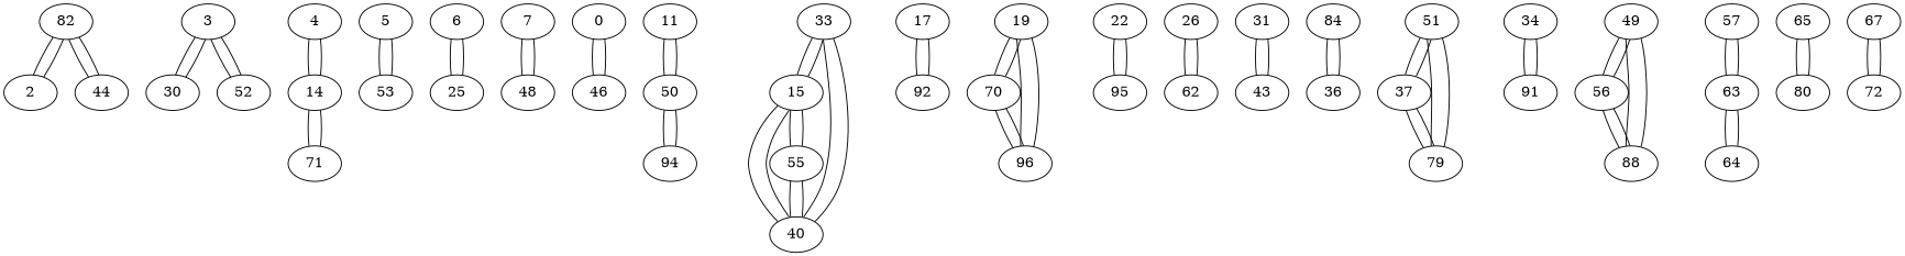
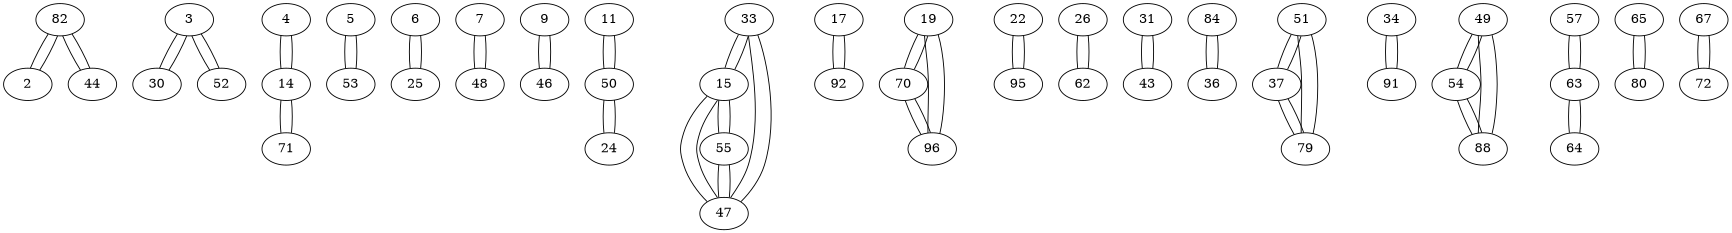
  graph {
    n1 [label=82]
    2
    44
    3
    30
    n6 [label=52]
    4
    14
    n9 [label=71]
    5
    53
    6
    25
    7
    48
-   9 [label=0]
+   9
    46
    n18 [label=11]
    50
-   94
+   94 [label=24]
    n21 [label=33]
    15
-   47 [label=40]
+   47
    55
    17
    92
    19
    70
    96
    22
    95
    26
    62
    31
    43
    n36 [label=84]
    36
    n38 [label=51]
    37
    79
    n41 [label=34]
    91
    49
-   54 [label=56]
+   54
    88
    57
    63
    64
    65
    80
    67
    72
    n1 -- 2
    n1 -- 44
    2 -- n1
    44 -- n1
    3 -- 30
    3 -- n6
    30 -- 3
    n6 -- 3
    4 -- 14
    14 -- 4
    14 -- n9
    n9 -- 14
    5 -- 53
    53 -- 5
    6 -- 25
    25 -- 6
    7 -- 48
    48 -- 7
    9 -- 46
    46 -- 9
    n18 -- 50
    50 -- n18
    50 -- 94
    94 -- 50
    n21 -- 15
    n21 -- 47
    15 -- n21
    15 -- 47
    15 -- 55
    47 -- n21
    47 -- 15
    47 -- 55
    55 -- 15
    55 -- 47
    17 -- 92
    92 -- 17
    19 -- 70
    19 -- 96
    70 -- 19
    70 -- 96
    96 -- 19
    96 -- 70
    22 -- 95
    95 -- 22
    26 -- 62
    62 -- 26
    31 -- 43
    43 -- 31
    n36 -- 36
    36 -- n36
    n38 -- 37
    n38 -- 79
    37 -- n38
    37 -- 79
    79 -- n38
    79 -- 37
    n41 -- 91
    91 -- n41
    49 -- 54
    49 -- 88
    54 -- 49
    54 -- 88
    88 -- 49
    88 -- 54
    57 -- 63
    63 -- 57
    63 -- 64
    64 -- 63
    65 -- 80
    80 -- 65
    67 -- 72
    72 -- 67
  }
